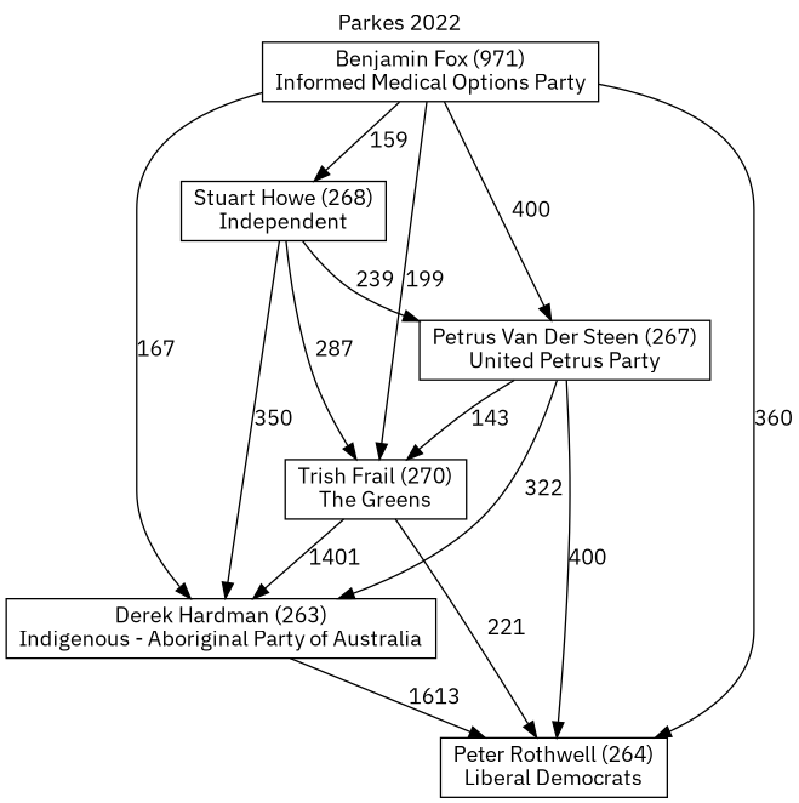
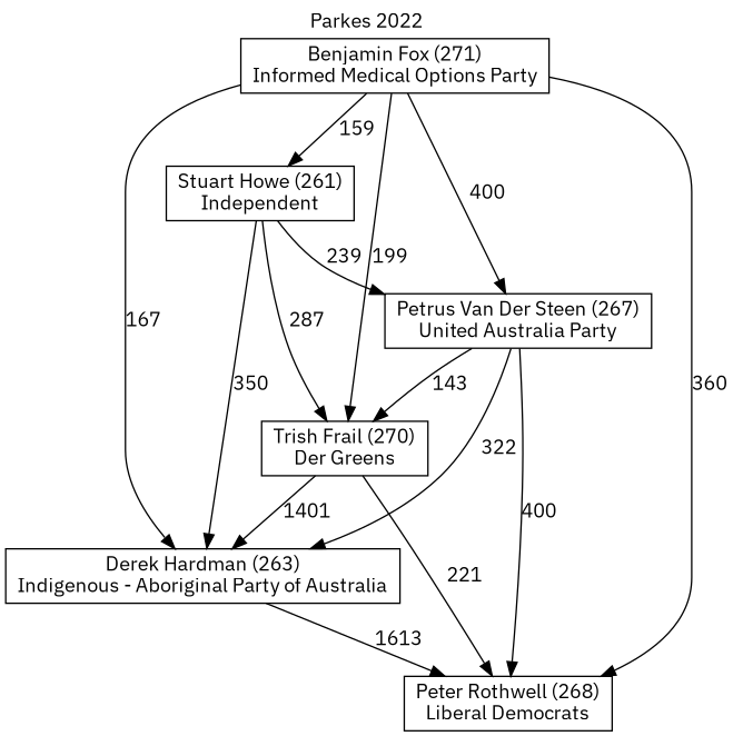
  digraph {
    fontname="IBM Plex Sans"
    label="Parkes 2022"
    labelloc=t
    mclimit=10
    node [fontname="IBM Plex Sans" shape=box]
    edge [fontname="IBM Plex Sans"]
-   n1 [label="Peter Rothwell (264)\nLiberal Democrats"]
+   n1 [label="Peter Rothwell (268)\nLiberal Democrats"]
    n2 [label="Derek Hardman (263)\nIndigenous - Aboriginal Party of Australia"]
-   n3 [label="Trish Frail (270)\nThe Greens"]
-   n4 [label="Petrus Van Der Steen (267)\nUnited Petrus Party"]
-   n5 [label="Stuart Howe (268)\nIndependent"]
-   n6 [label="Benjamin Fox (971)\nInformed Medical Options Party"]
+   n3 [label="Trish Frail (270)\nDer Greens"]
+   n4 [label="Petrus Van Der Steen (267)\nUnited Australia Party"]
+   n5 [label="Stuart Howe (261)\nIndependent"]
+   n6 [label="Benjamin Fox (271)\nInformed Medical Options Party"]
    n2 -> n1 [label=1613]
    n3 -> n1 [label=221]
    n3 -> n2 [label=1401]
    n4 -> n1 [label=400]
    n4 -> n2 [label=322]
    n4 -> n3 [label=143]
    n5 -> n2 [label=350]
    n5 -> n3 [label=287]
    n5 -> n4 [label=239]
    n6 -> n1 [label=360]
    n6 -> n2 [label=167]
    n6 -> n3 [label=199]
    n6 -> n4 [label=400]
    n6 -> n5 [label=159]
  }
